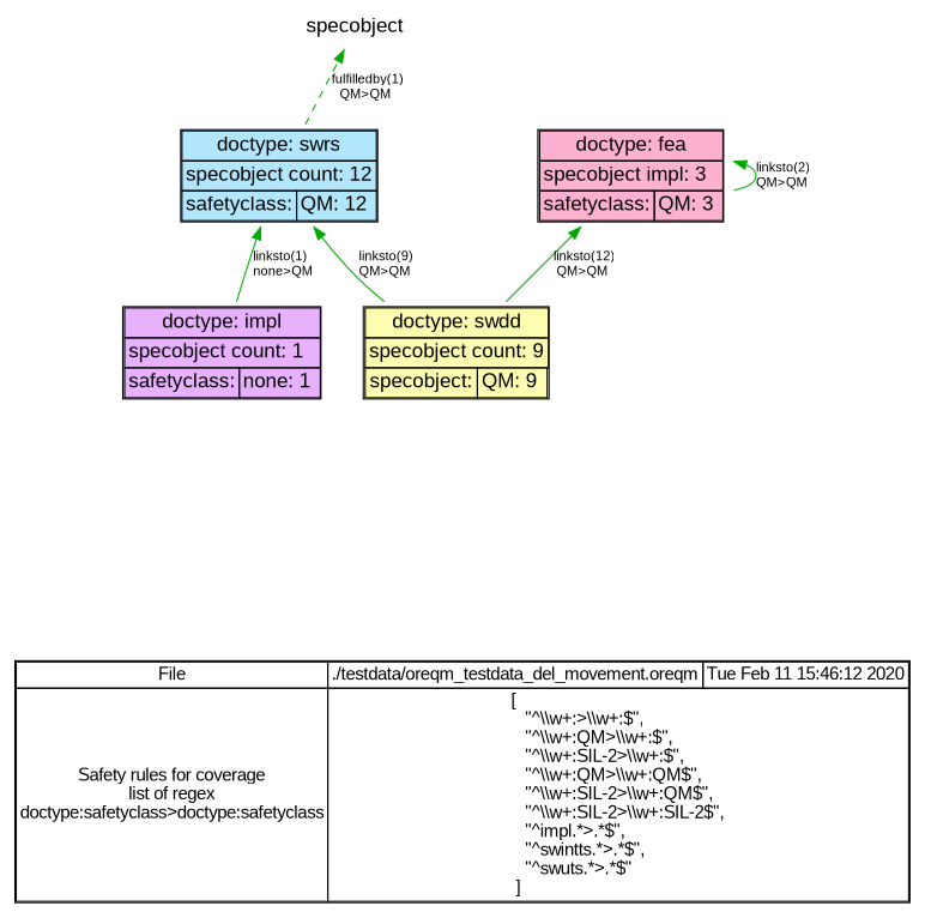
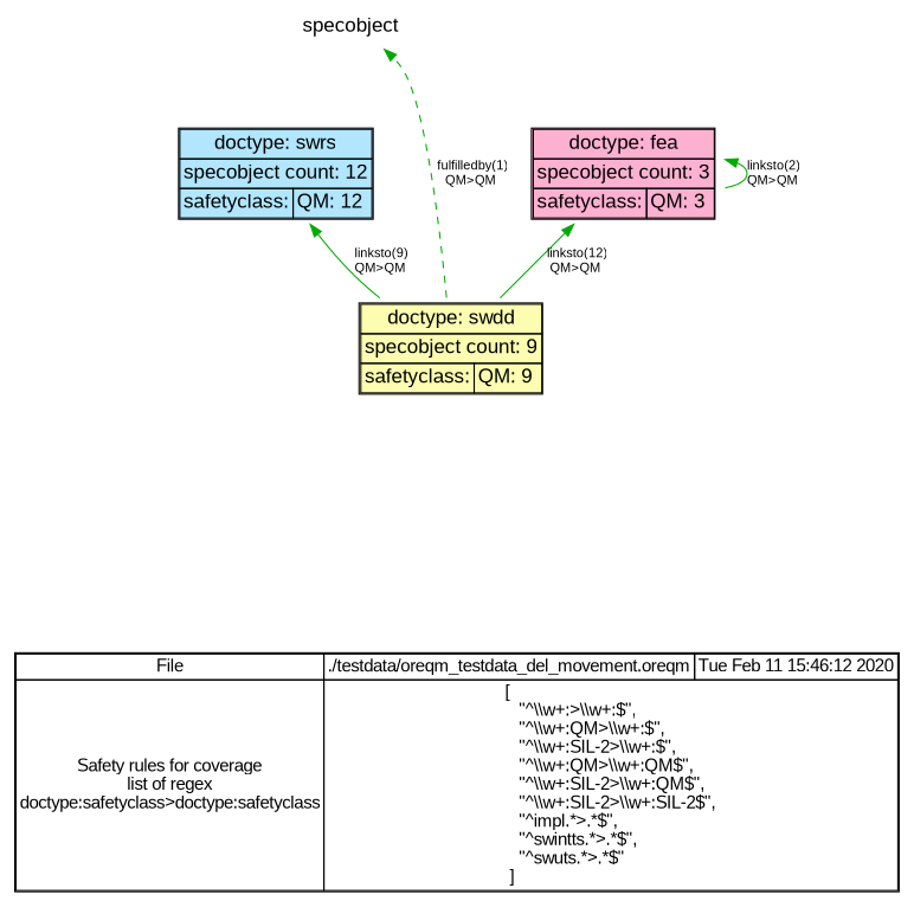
  digraph {
    fontcolor=black
    fontname=Arial
    fontsize=14
    label=<     <table border="1" cellspacing="0" cellborder="1">       <tr><td cellspacing="0" >File</td><td>./testdata/oreqm_testdata_del_movement.oreqm</td><td>Tue Feb 11 15:46:12 2020</td></tr>       <tr><td>Safety rules for coverage<BR/>list of regex<BR/>doctype:safetyclass&gt;doctype:safetyclass</td><td colspan="2">[<BR ALIGN="LEFT"/>   "^\\\\w+:&gt;\\\\w+:$",<BR ALIGN="LEFT"/>   "^\\\\w+:QM&gt;\\\\w+:$",<BR ALIGN="LEFT"/>   "^\\\\w+:SIL-2&gt;\\\\w+:$",<BR ALIGN="LEFT"/>   "^\\\\w+:QM&gt;\\\\w+:QM$",<BR ALIGN="LEFT"/>   "^\\\\w+:SIL-2&gt;\\\\w+:QM$",<BR ALIGN="LEFT"/>   "^\\\\w+:SIL-2&gt;\\\\w+:SIL-2$",<BR ALIGN="LEFT"/>   "^impl.*&gt;.*$",<BR ALIGN="LEFT"/>   "^swintts.*&gt;.*$",<BR ALIGN="LEFT"/>   "^swuts.*&gt;.*$"<BR ALIGN="LEFT"/> ]<BR ALIGN="LEFT"/></td></tr>     </table>>
    labelloc=b
    rankdir=BT
    node [fontname=Arial fontsize=16 shape=plaintext]
    edge [arrowhead=normal arrowtail=normal color="#00AA00" dir=forward fontname=Arial fontsize=11]
-   n1 [label=<         <TABLE BGCOLOR="#FDB1D0" BORDER="1" CELLSPACING="0" CELLBORDER="1" COLOR="black" >         <TR><TD COLSPAN="5" CELLSPACING="0" >doctype: fea</TD></TR>         <TR><TD COLSPAN="5" ALIGN="LEFT">specobject impl: 3</TD></TR>           <TR><TD>safetyclass:</TD><TD port="QM">QM: 3 </TD></TR>       </TABLE>>]
+   n1 [label=<         <TABLE BGCOLOR="#FDB1D0" BORDER="1" CELLSPACING="0" CELLBORDER="1" COLOR="black" >         <TR><TD COLSPAN="5" CELLSPACING="0" >doctype: fea</TD></TR>         <TR><TD COLSPAN="5" ALIGN="LEFT">specobject count: 3</TD></TR>           <TR><TD>safetyclass:</TD><TD port="QM">QM: 3 </TD></TR>       </TABLE>>]
    n2 [label=<         <TABLE BGCOLOR="#B1E6FD" BORDER="1" CELLSPACING="0" CELLBORDER="1" COLOR="black" >         <TR><TD COLSPAN="5" CELLSPACING="0" >doctype: swrs</TD></TR>         <TR><TD COLSPAN="5" ALIGN="LEFT">specobject count: 12</TD></TR>           <TR><TD>safetyclass:</TD><TD port="QM">QM: 12 </TD></TR>       </TABLE>>]
    n3 [label=specobject]
-   n4 [label=<         <TABLE BGCOLOR="#FCFDB1" BORDER="1" CELLSPACING="0" CELLBORDER="1" COLOR="black" >         <TR><TD COLSPAN="5" CELLSPACING="0" >doctype: swdd</TD></TR>         <TR><TD COLSPAN="5" ALIGN="LEFT">specobject count: 9</TD></TR>           <TR><TD>specobject:</TD><TD port="QM">QM: 9 </TD></TR>       </TABLE>>]
-   n5 [label=<         <TABLE BGCOLOR="#E7B1FD" BORDER="1" CELLSPACING="0" CELLBORDER="1" COLOR="black" >         <TR><TD COLSPAN="5" CELLSPACING="0" >doctype: impl</TD></TR>         <TR><TD COLSPAN="5" ALIGN="LEFT">specobject count: 1</TD></TR>           <TR><TD>safetyclass:</TD><TD port="none">none: 1 </TD></TR>       </TABLE>>]
+   n4 [label=<         <TABLE BGCOLOR="#FCFDB1" BORDER="1" CELLSPACING="0" CELLBORDER="1" COLOR="black" >         <TR><TD COLSPAN="5" CELLSPACING="0" >doctype: swdd</TD></TR>         <TR><TD COLSPAN="5" ALIGN="LEFT">specobject count: 9</TD></TR>           <TR><TD>safetyclass:</TD><TD port="QM">QM: 9 </TD></TR>       </TABLE>>]
    n1 -> n1 [label="linksto(2)\lQM>QM "]
-   n2 -> n3 [label="fulfilledby(1)\nQM>QM " style=dashed]
+   n4 -> n3 [label="fulfilledby(1)\nQM>QM " style=dashed]
    n4 -> n1 [label="linksto(12)\lQM>QM "]
    n4 -> n2 [label="linksto(9)\lQM>QM "]
-   n5 -> n2 [label="linksto(1)\lnone>QM "]
  }
